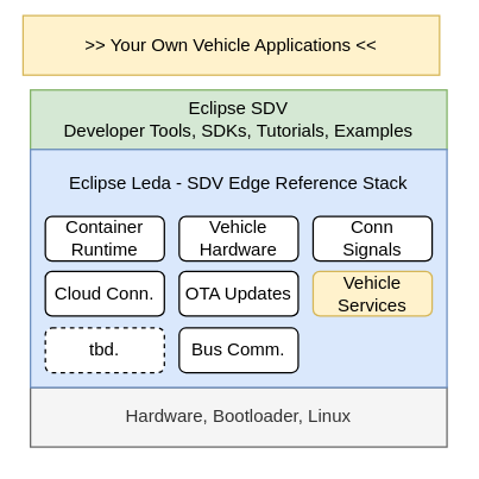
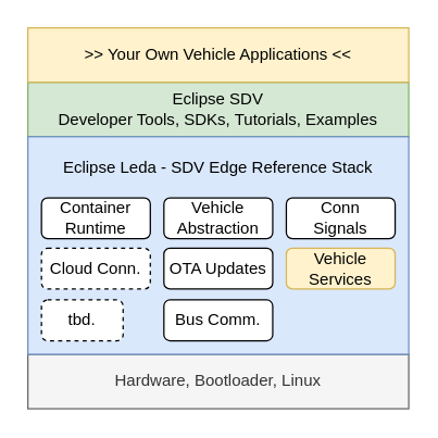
  <mxCell id="0" />
  <mxCell id="1" parent="0" />
  <mxCell id="2" value="Hardware, Bootloader, Linux" style="rounded=0;whiteSpace=wrap;html=1;fillColor=#f5f5f5;fontColor=#333333;strokeColor=#666666;" vertex="1" parent="1"><mxGeometry x="20" y="260" width="280" height="40" as="geometry" /></mxCell>
  <mxCell id="3" value="Eclipse SDV&lt;br&gt;Developer Tools, SDKs, Tutorials, Examples" style="rounded=0;whiteSpace=wrap;html=1;fillColor=#d5e8d4;strokeColor=#82b366;" vertex="1" parent="1"><mxGeometry x="20" y="60" width="280" height="40" as="geometry" /></mxCell>
  <mxCell id="4" value="Eclipse Leda - SDV Edge Reference Stack&lt;br&gt;&lt;br&gt;&lt;br&gt;&lt;br&gt;&lt;br&gt;&lt;br&gt;&lt;br&gt;&lt;br&gt;&lt;br&gt;" style="rounded=0;whiteSpace=wrap;html=1;fillColor=#dae8fc;strokeColor=#6c8ebf;" vertex="1" parent="1"><mxGeometry x="20" y="100" width="280" height="160" as="geometry" /></mxCell>
- <mxCell id="5" value="&amp;gt;&amp;gt; Your Own Vehicle Applications &amp;lt;&amp;lt;" style="rounded=0;whiteSpace=wrap;html=1;fillColor=#fff2cc;strokeColor=#d6b656;" vertex="1" parent="1"><mxGeometry x="15" y="10" width="280" height="40" as="geometry" /></mxCell>
+ <mxCell id="5" value="&amp;gt;&amp;gt; Your Own Vehicle Applications &amp;lt;&amp;lt;" style="rounded=0;whiteSpace=wrap;html=1;fillColor=#fff2cc;strokeColor=#d6b656;" vertex="1" parent="1"><mxGeometry x="20" y="20" width="280" height="40" as="geometry" /></mxCell>
  <mxCell id="6" value="Container&lt;br&gt;Runtime" style="rounded=1;whiteSpace=wrap;html=1;" vertex="1" parent="1"><mxGeometry x="30" y="145" width="80" height="30" as="geometry" /></mxCell>
- <mxCell id="7" value="Vehicle&lt;br&gt;Hardware" style="rounded=1;whiteSpace=wrap;html=1;" vertex="1" parent="1"><mxGeometry x="120" y="145" width="80" height="30" as="geometry" /></mxCell>
+ <mxCell id="7" value="Vehicle&lt;br&gt;Abstraction" style="rounded=1;whiteSpace=wrap;html=1;" vertex="1" parent="1"><mxGeometry x="120" y="145" width="80" height="30" as="geometry" /></mxCell>
  <mxCell id="8" value="Conn&lt;br&gt;Signals" style="rounded=1;whiteSpace=wrap;html=1;" vertex="1" parent="1"><mxGeometry x="210" y="145" width="80" height="30" as="geometry" /></mxCell>
- <mxCell id="9" value="Cloud Conn." style="rounded=1;whiteSpace=wrap;html=1;" vertex="1" parent="1"><mxGeometry x="30" y="182" width="80" height="30" as="geometry" /></mxCell>
- <mxCell id="10" value="tbd." style="rounded=1;whiteSpace=wrap;html=1;dashed=1;" vertex="1" parent="1"><mxGeometry x="30" y="220" width="80" height="30" as="geometry" /></mxCell>
+ <mxCell id="9" value="Cloud Conn." style="rounded=1;whiteSpace=wrap;html=1;dashed=1;" vertex="1" parent="1"><mxGeometry x="30" y="182" width="80" height="30" as="geometry" /></mxCell>
+ <mxCell id="10" value="tbd." style="rounded=1;whiteSpace=wrap;html=1;dashed=1;" vertex="1" parent="1"><mxGeometry x="30" y="220" width="60" height="30" as="geometry" /></mxCell>
  <mxCell id="11" value="OTA Updates" style="rounded=1;whiteSpace=wrap;html=1;" vertex="1" parent="1"><mxGeometry x="120" y="182" width="80" height="30" as="geometry" /></mxCell>
  <mxCell id="12" value="Vehicle&lt;br&gt;Services" style="rounded=1;whiteSpace=wrap;html=1;fillColor=#fff2cc;strokeColor=#d6b656;" vertex="1" parent="1"><mxGeometry x="210" y="182" width="80" height="30" as="geometry" /></mxCell>
  <mxCell id="13" value="Bus Comm." style="rounded=1;whiteSpace=wrap;html=1;" vertex="1" parent="1"><mxGeometry x="120" y="220" width="80" height="30" as="geometry" /></mxCell>
